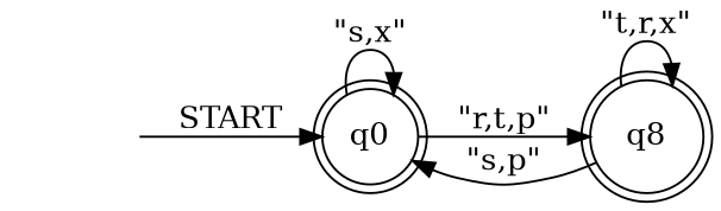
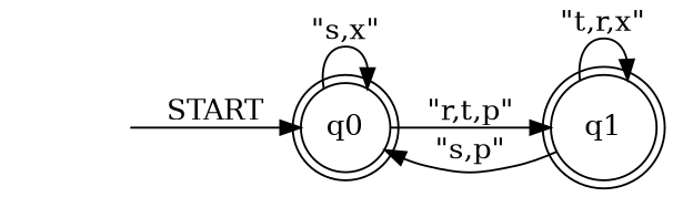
  digraph {
    rankdir=LR
    node [margin=0 shape=doublecircle]
    q0
-   q1 [label=q8]
+   q1
    start0 [shape=none style=invis margin=""]
    q0 -> q0 [label="\"s,x\""]
    q0 -> q1 [label="\"r,t,p\""]
    q1 -> q0 [label="\"s,p\""]
    q1 -> q1 [label="\"t,r,x\""]
    start0 -> q0 [label=START]
  }
